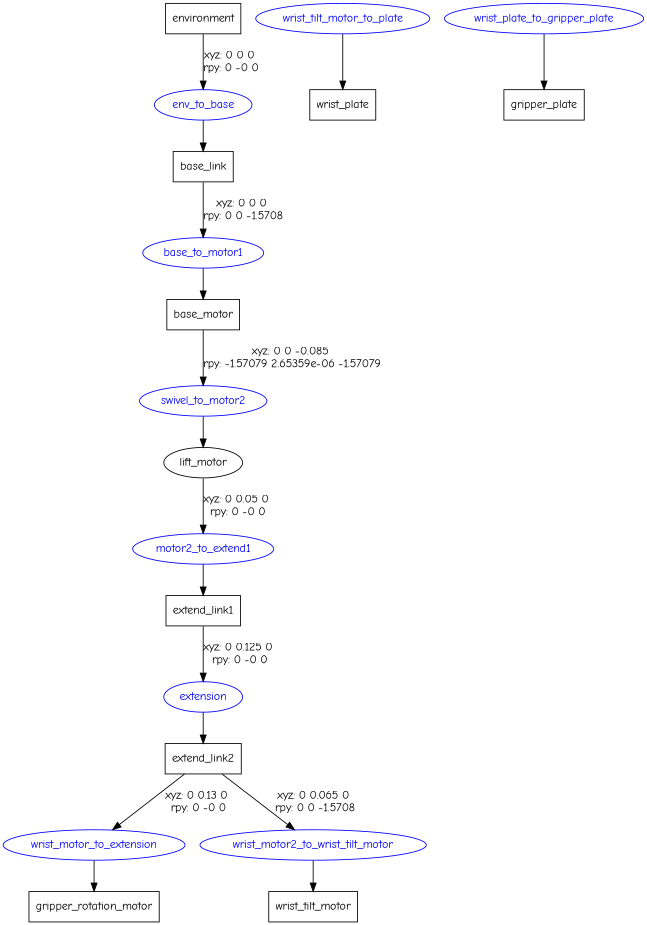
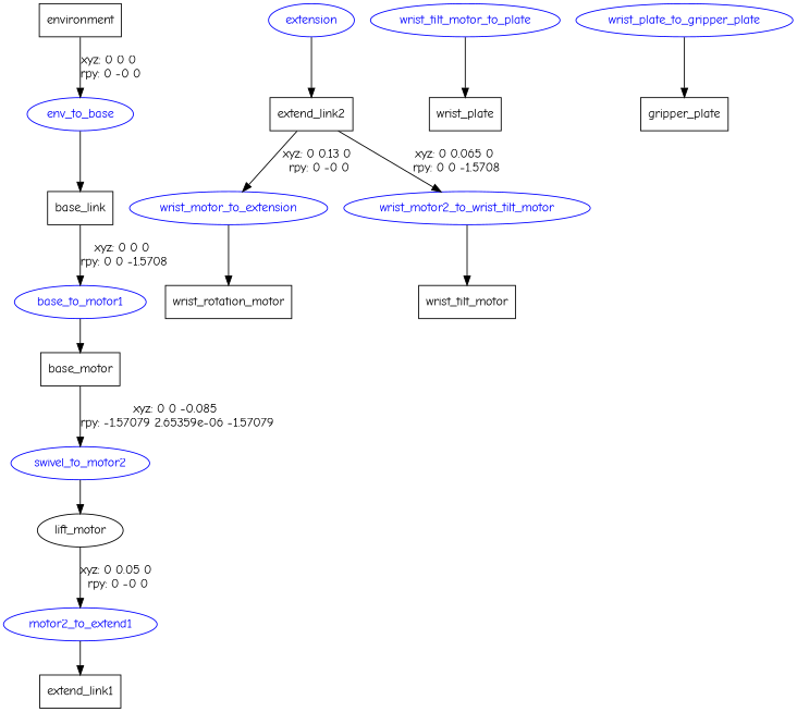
  digraph {
    fontname="Comic Neue"
    node [fontname="Comic Neue" shape=ellipse]
    edge [fontname="Comic Neue"]
    n1 [label=environment shape=box]
    env_to_base [color=blue fontcolor=blue]
    n3 [label=base_link shape=box]
    base_to_motor1 [color=blue fontcolor=blue]
    n5 [label=base_motor shape=box]
    swivel_to_motor2 [color=blue fontcolor=blue]
    n7 [label=lift_motor]
    motor2_to_extend1 [color=blue fontcolor=blue]
    n9 [label=extend_link1 shape=box]
    extension [color=blue fontcolor=blue]
    n11 [label=extend_link2 shape=box]
    wrist_motor_to_extension [color=blue fontcolor=blue]
    wrist_motor2_to_wrist_tilt_motor [color=blue fontcolor=blue]
-   n14 [label=gripper_rotation_motor shape=box]
+   n14 [label=wrist_rotation_motor shape=box]
    n15 [label=wrist_tilt_motor shape=box]
    wrist_tilt_motor_to_plate [color=blue fontcolor=blue]
    n17 [label=wrist_plate shape=box]
    wrist_plate_to_gripper_plate [color=blue fontcolor=blue]
    n19 [label=gripper_plate shape=box]
    n1 -> env_to_base [label="xyz: 0 0 0 \nrpy: 0 -0 0"]
    env_to_base -> n3
    n3 -> base_to_motor1 [label="xyz: 0 0 0 \nrpy: 0 0 -1.5708"]
    base_to_motor1 -> n5
    n5 -> swivel_to_motor2 [label="xyz: 0 0 -0.085 \nrpy: -1.57079 2.65359e-06 -1.57079"]
    swivel_to_motor2 -> n7
    n7 -> motor2_to_extend1 [label="xyz: 0 0.05 0 \nrpy: 0 -0 0"]
    motor2_to_extend1 -> n9
-   n9 -> extension [label="xyz: 0 0.125 0 \nrpy: 0 -0 0"]
    extension -> n11
    n11 -> wrist_motor_to_extension [label="xyz: 0 0.13 0 \nrpy: 0 -0 0"]
    n11 -> wrist_motor2_to_wrist_tilt_motor [label="xyz: 0 0.065 0 \nrpy: 0 0 -1.5708"]
    wrist_motor_to_extension -> n14
    wrist_motor2_to_wrist_tilt_motor -> n15
    wrist_tilt_motor_to_plate -> n17
    wrist_plate_to_gripper_plate -> n19
  }
